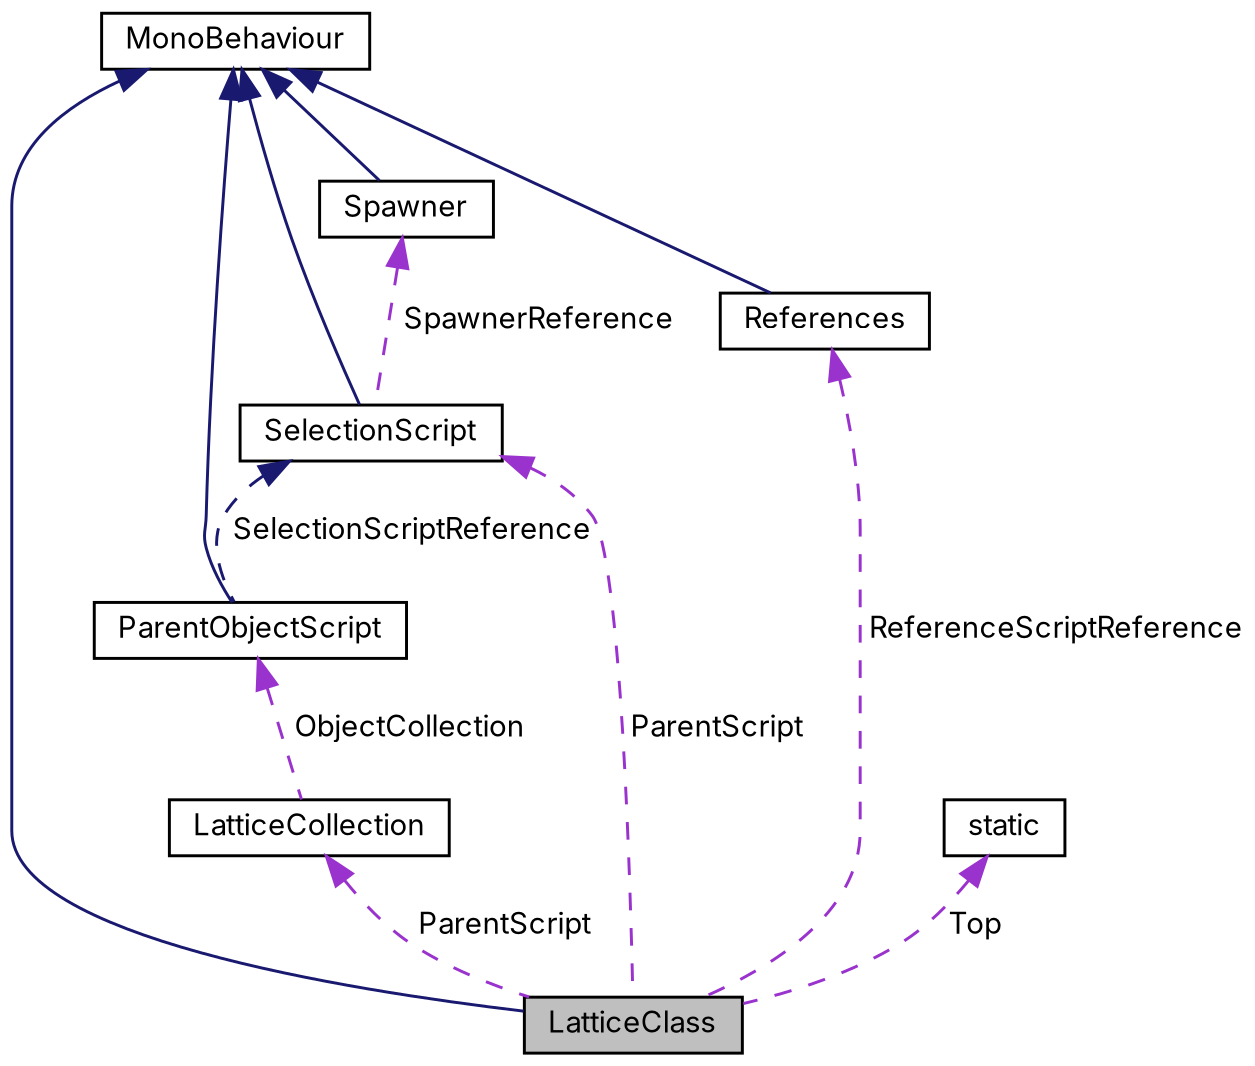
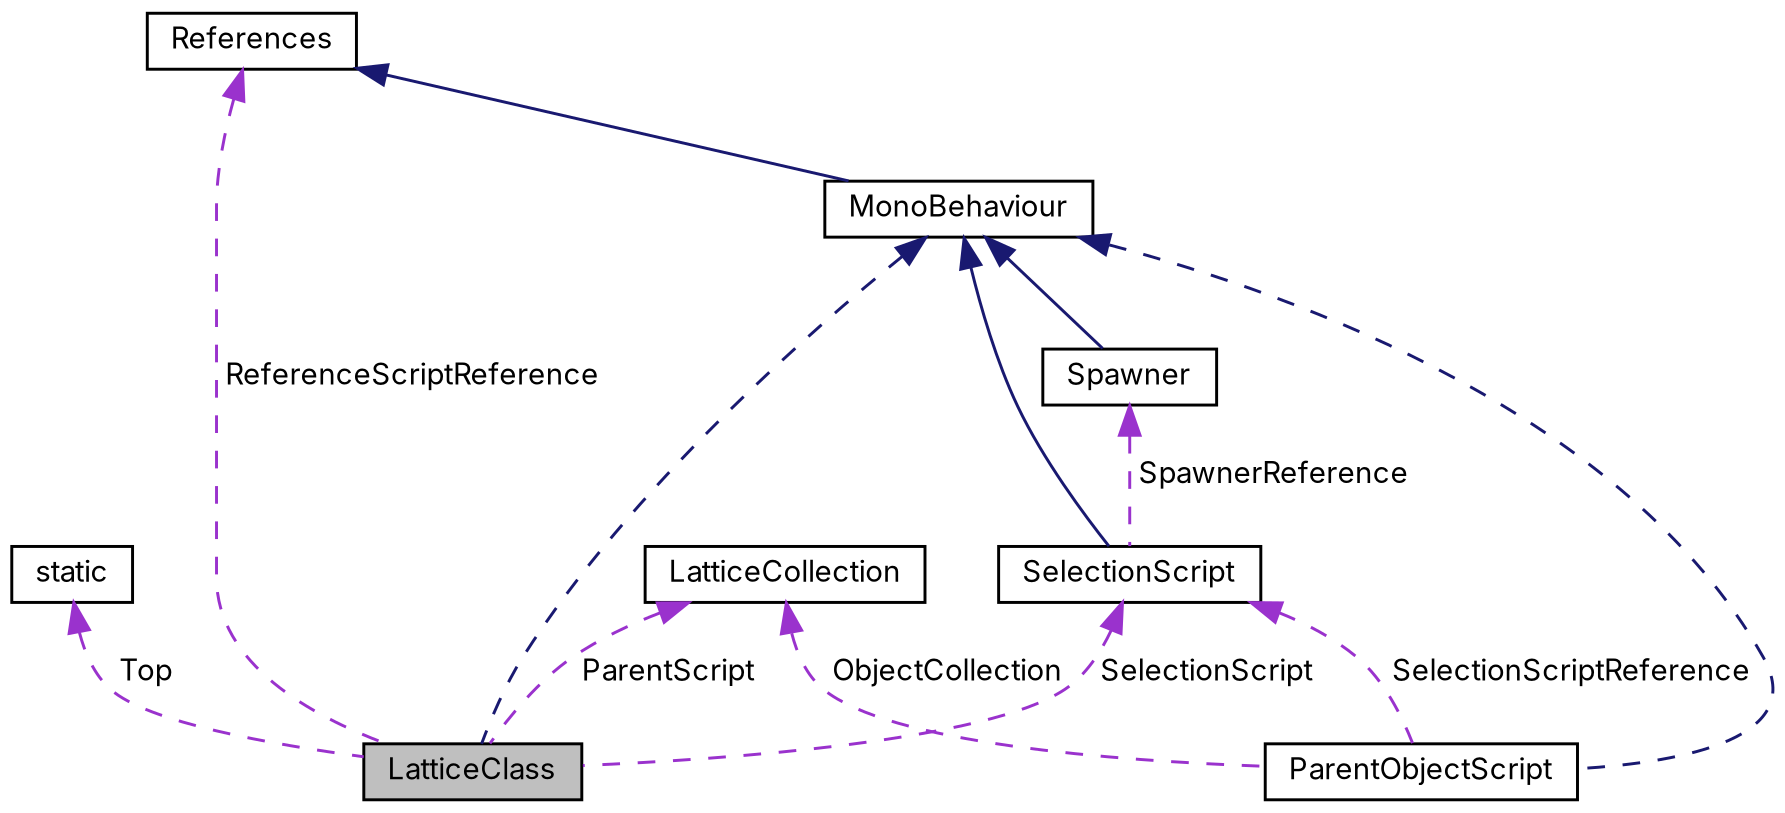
  digraph {
    fontname=Inter
    node [color=black fillcolor=white fontname=Inter fontsize=10 shape=record style=filled]
    edge [color=darkorchid3 dir=back fontname=Inter fontsize=10 labelfontname=Helvetica labelfontsize=10 style=dashed]
    n1 [fillcolor=grey75 fontcolor=black height=0.2 label=LatticeClass width=0.4]
    n2 [height=0.2 label=MonoBehaviour width=0.4]
    n3 [height=0.2 label=ParentObjectScript width=0.4]
    n4 [height=0.2 label=SelectionScript width=0.4]
    n5 [height=0.2 label=Spawner width=0.4]
    n6 [height=0.2 label=References width=0.4]
    n7 [height=0.2 label=LatticeCollection width=0.4]
    n8 [height=0.2 label=static width=0.4]
-   n2 -> n1 [color=midnightblue style=solid]
-   n2 -> n3 [color=midnightblue style=solid]
+   n2 -> n1 [color=midnightblue]
+   n2 -> n3 [color=midnightblue]
    n2 -> n4 [color=midnightblue style=solid]
    n2 -> n5 [color=midnightblue style=solid]
-   n2 -> n6 [color=midnightblue style=solid]
-   n4 -> n1 [label=" ParentScript"]
-   n4 -> n3 [color=midnightblue label=" SelectionScriptReference"]
+   n6 -> n2 [color=midnightblue style=solid]
+   n4 -> n1 [label=" SelectionScript"]
+   n4 -> n3 [label=" SelectionScriptReference"]
    n5 -> n4 [label=" SpawnerReference"]
    n6 -> n1 [label=" ReferenceScriptReference"]
    n7 -> n1 [label=" ParentScript"]
-   n3 -> n7 [label=" ObjectCollection"]
+   n7 -> n3 [label=" ObjectCollection"]
    n8 -> n1 [label=" Top"]
  }
